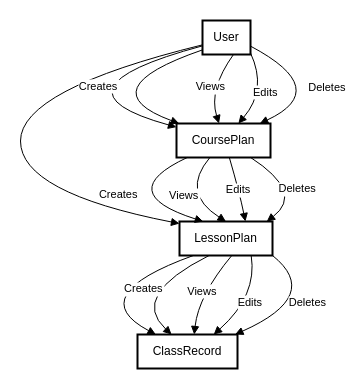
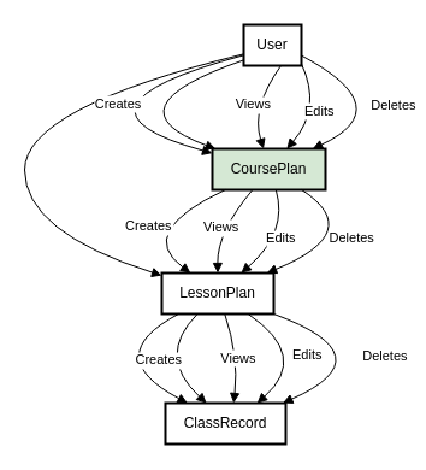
  <mxCell id="0" />
  <mxCell id="1" parent="0" />
  <mxCell id="2" value="User" style="whiteSpace=wrap;strokeWidth=2;" vertex="1" parent="1"><mxGeometry x="202" y="20" width="48" height="34" as="geometry" /></mxCell>
- <mxCell id="3" value="CoursePlan" style="whiteSpace=wrap;strokeWidth=2;" vertex="1" parent="1"><mxGeometry x="176" y="123" width="94" height="34" as="geometry" /></mxCell>
- <mxCell id="4" value="LessonPlan" style="whiteSpace=wrap;strokeWidth=2;" vertex="1" parent="1"><mxGeometry x="179" y="221" width="93" height="34" as="geometry" /></mxCell>
+ <mxCell id="3" value="CoursePlan" style="whiteSpace=wrap;strokeWidth=2;fillColor=#d5e8d4;" vertex="1" parent="1"><mxGeometry x="176" y="123" width="94" height="34" as="geometry" /></mxCell>
+ <mxCell id="4" value="LessonPlan" style="whiteSpace=wrap;strokeWidth=2;" vertex="1" parent="1"><mxGeometry x="134" y="226" width="93" height="34" as="geometry" /></mxCell>
  <mxCell id="5" value="ClassRecord" style="whiteSpace=wrap;strokeWidth=2;" vertex="1" parent="1"><mxGeometry x="137" y="334" width="100" height="34" as="geometry" /></mxCell>
  <mxCell id="6" value="" style="curved=1;startArrow=none;endArrow=block;exitX=-0.004;exitY=0.747;entryX=0.005;entryY=0.111;" edge="1" parent="1" source="2" target="3"><mxGeometry relative="1" as="geometry"><Array as="points"><mxPoint x="40" y="89" /></Array></mxGeometry></mxCell>
  <mxCell id="7" value="" style="curved=1;startArrow=none;endArrow=block;exitX=-0.004;exitY=0.718;entryX=-0.001;entryY=0.06;" edge="1" parent="1" source="2" target="4"><mxGeometry relative="1" as="geometry"><Array as="points"><mxPoint x="20" y="89" /><mxPoint x="20" y="192" /></Array></mxGeometry></mxCell>
  <mxCell id="8" value="" style="curved=1;startArrow=none;endArrow=block;exitX=0.149;exitY=1;entryX=0.184;entryY=0;" edge="1" parent="1" source="4" target="5"><mxGeometry relative="1" as="geometry"><Array as="points"><mxPoint x="82" y="295" /></Array></mxGeometry></mxCell>
  <mxCell id="9" value="Creates" style="curved=1;startArrow=none;endArrow=block;exitX=-0.004;exitY=0.867;entryX=0.029;entryY=0;" edge="1" parent="1" source="2" target="3"><mxGeometry relative="1" as="geometry"><Array as="points"><mxPoint x="87" y="89" /></Array></mxGeometry></mxCell>
  <mxCell id="10" value="Views" style="curved=1;startArrow=none;endArrow=block;exitX=0.645;exitY=1;entryX=0.452;entryY=0;" edge="1" parent="1" source="2" target="3"><mxGeometry relative="1" as="geometry"><Array as="points"><mxPoint x="208" y="89" /></Array></mxGeometry></mxCell>
  <mxCell id="11" value="Edits" style="curved=1;startArrow=none;endArrow=block;exitX=0.987;exitY=0.944;entryX=0.658;entryY=0;" edge="1" parent="1" source="2" target="3"><mxGeometry relative="1" as="geometry"><Array as="points"><mxPoint x="267" y="89" /></Array></mxGeometry></mxCell>
  <mxCell id="12" value="Deletes" style="curved=1;startArrow=none;endArrow=block;exitX=0.987;exitY=0.747;entryX=0.886;entryY=0;" edge="1" parent="1" source="2" target="3"><mxGeometry relative="1" as="geometry"><Array as="points"><mxPoint x="332" y="89" /></Array></mxGeometry></mxCell>
  <mxCell id="13" value="Creates" style="curved=1;startArrow=none;endArrow=block;exitX=0.114;exitY=1;entryX=0.256;entryY=0;" edge="1" parent="1" source="3" target="4"><mxGeometry relative="1" as="geometry"><Array as="points"><mxPoint x="112" y="192" /></Array></mxGeometry></mxCell>
  <mxCell id="14" value="Views" style="curved=1;startArrow=none;endArrow=block;exitX=0.355;exitY=1;entryX=0.5;entryY=0;" edge="1" parent="1" source="3" target="4"><mxGeometry relative="1" as="geometry"><Array as="points"><mxPoint x="180" y="192" /></Array></mxGeometry></mxCell>
  <mxCell id="15" value="Edits" style="curved=1;startArrow=none;endArrow=block;exitX=0.562;exitY=1;entryX=0.709;entryY=0;" edge="1" parent="1" source="3" target="4"><mxGeometry relative="1" as="geometry"><Array as="points"><mxPoint x="239" y="192" /></Array></mxGeometry></mxCell>
  <mxCell id="16" value="Deletes" style="curved=1;startArrow=none;endArrow=block;exitX=0.789;exitY=1;entryX=0.938;entryY=0;" edge="1" parent="1" source="3" target="4"><mxGeometry relative="1" as="geometry"><Array as="points"><mxPoint x="304" y="192" /></Array></mxGeometry></mxCell>
  <mxCell id="17" value="Creates" style="curved=1;startArrow=none;endArrow=block;exitX=0.318;exitY=1;entryX=0.341;entryY=0;" edge="1" parent="1" source="4" target="5"><mxGeometry relative="1" as="geometry"><Array as="points"><mxPoint x="129" y="295" /></Array></mxGeometry></mxCell>
  <mxCell id="18" value="Views" style="curved=1;startArrow=none;endArrow=block;exitX=0.562;exitY=1;entryX=0.567;entryY=0;" edge="1" parent="1" source="4" target="5"><mxGeometry relative="1" as="geometry"><Array as="points"><mxPoint x="198" y="295" /></Array></mxGeometry></mxCell>
  <mxCell id="19" value="Edits" style="curved=1;startArrow=none;endArrow=block;exitX=0.771;exitY=1;entryX=0.762;entryY=0;" edge="1" parent="1" source="4" target="5"><mxGeometry relative="1" as="geometry"><Array as="points"><mxPoint x="257" y="295" /></Array></mxGeometry></mxCell>
  <mxCell id="20" value="Deletes" style="curved=1;startArrow=none;endArrow=block;exitX=1.0;exitY=1;entryX=0.975;entryY=0;" edge="1" parent="1" source="4" target="5"><mxGeometry relative="1" as="geometry"><Array as="points"><mxPoint x="322" y="295" /></Array></mxGeometry></mxCell>
